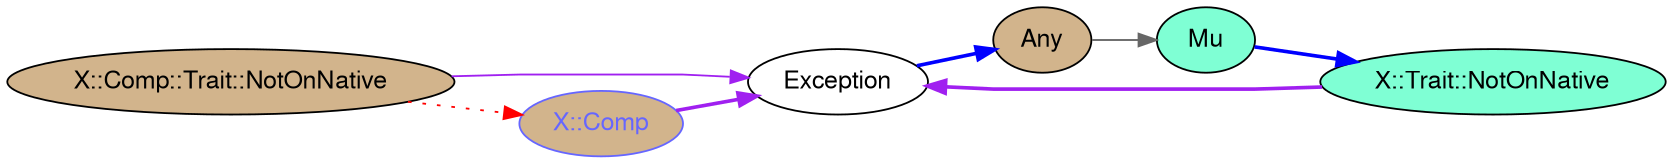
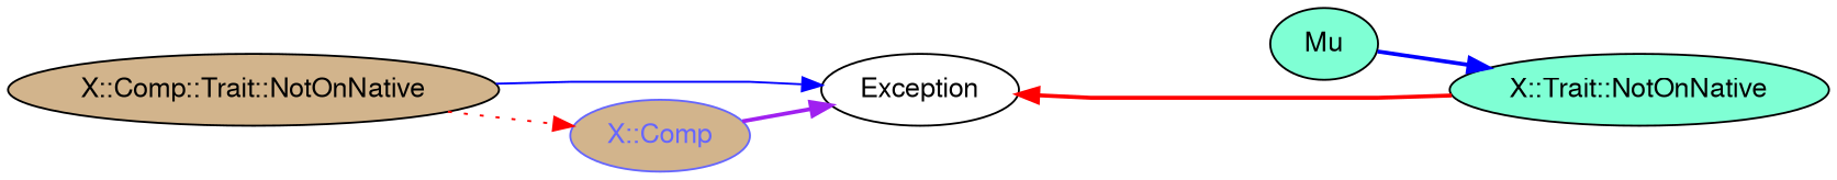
  digraph {
    rankdir=LR
    splines=polyline
    node [color="#000000" fillcolor=tan fontcolor="#000000" fontname=FreeSans style=filled]
    edge [color=blue style=bold]
    Exception [fillcolor=white]
    "X::Comp::Trait::NotOnNative"
    "X::Comp" [color="#6666FF" fontcolor="#6666FF"]
-   Any
    "X::Trait::NotOnNative" [fillcolor=aquamarine]
    Mu [fillcolor=aquamarine]
-   Exception -> Any
-   "X::Comp::Trait::NotOnNative" -> Exception [color=purple style=solid]
+   "X::Comp::Trait::NotOnNative" -> Exception [style=solid]
    "X::Comp::Trait::NotOnNative" -> "X::Comp" [color=red style=dotted]
    "X::Comp" -> Exception [color=purple]
-   Any -> Mu [color=gray40 style=solid]
-   "X::Trait::NotOnNative" -> Exception [color=purple]
+   "X::Trait::NotOnNative" -> Exception [color=red]
    Mu -> "X::Trait::NotOnNative"
  }
